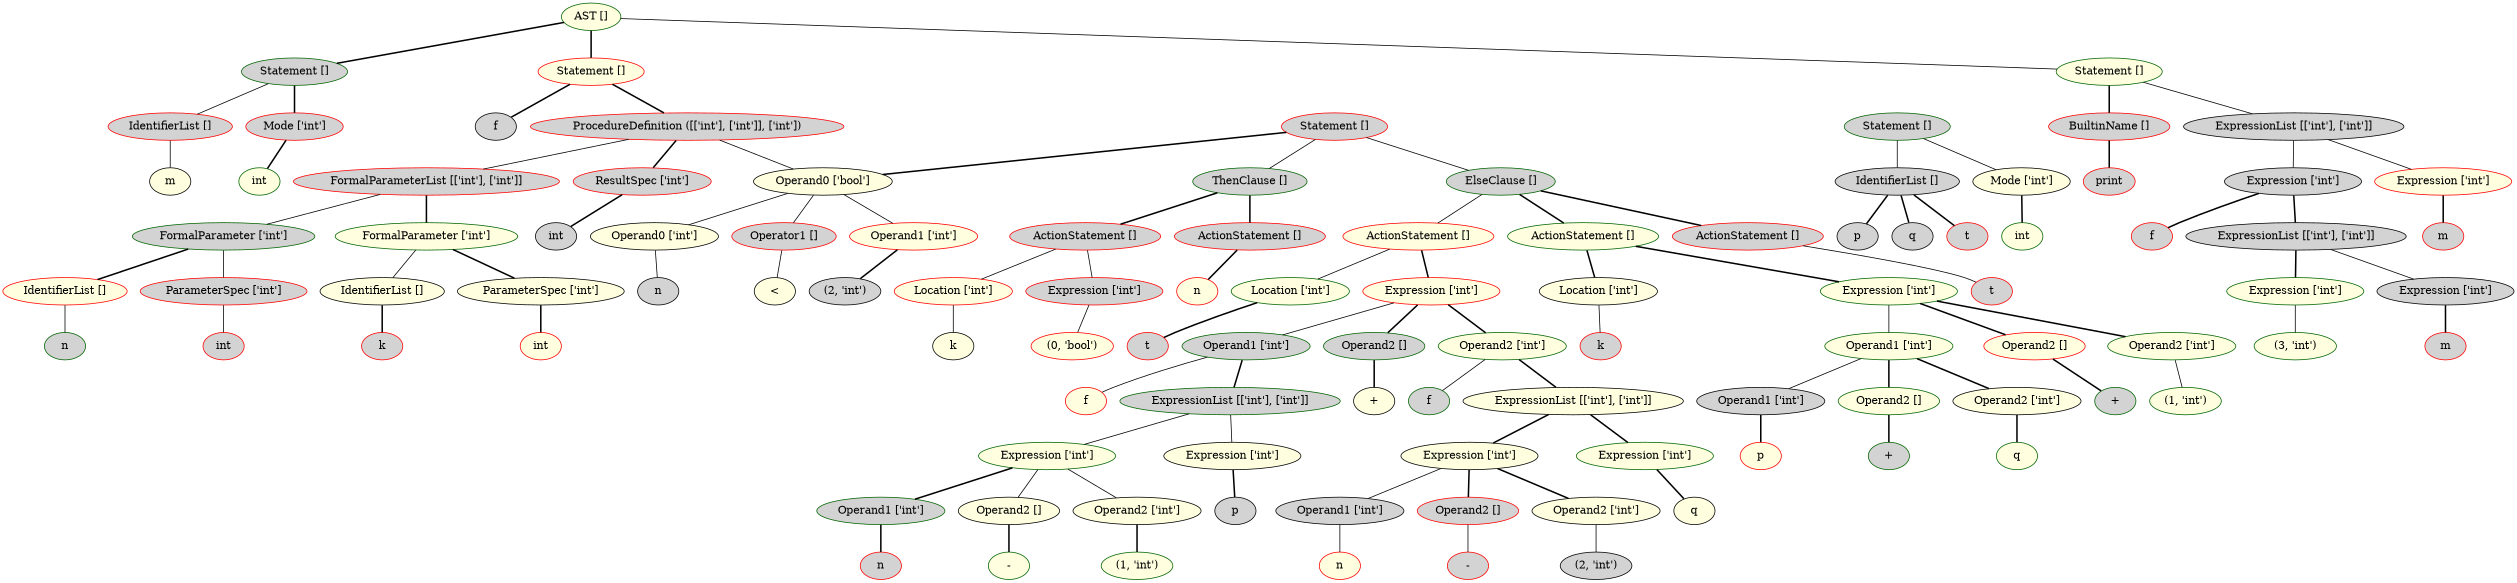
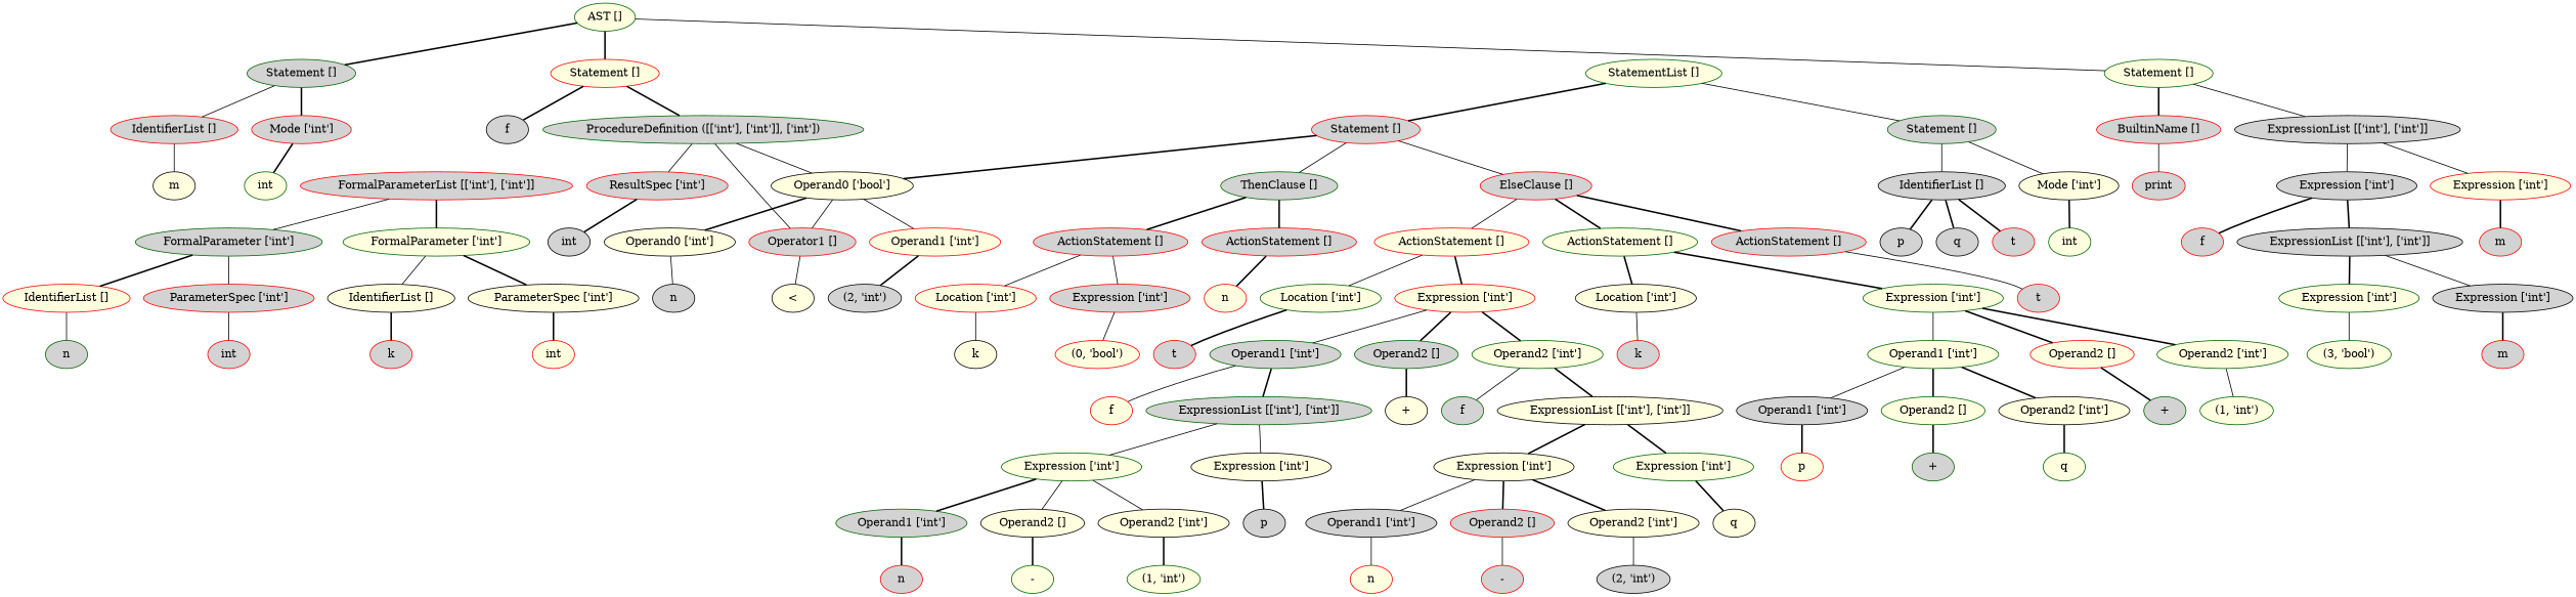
  graph {
    node [color=red fillcolor=lightgrey style=filled]
    edge [style=bold]
    n1 [color=darkgreen fillcolor=lightyellow label="AST []"]
    n2 [color=darkgreen label="Statement []"]
    n3 [fillcolor=lightyellow label="Statement []"]
    n4 [color=darkgreen fillcolor=lightyellow label="Statement []"]
    n5 [label="IdentifierList []"]
    n6 [label="Mode ['int']"]
    n7 [color=black label=f]
-   n8 [label="ProcedureDefinition ([['int'], ['int']], ['int'])"]
+   n8 [color=darkgreen label="ProcedureDefinition ([['int'], ['int']], ['int'])"]
    n9 [label="BuiltinName []"]
    n10 [color=black label="ExpressionList [['int'], ['int']]"]
    n11 [color=black fillcolor=lightyellow label=m]
    n12 [color=darkgreen fillcolor=lightyellow label=int]
    n13 [label="FormalParameterList [['int'], ['int']]"]
    n14 [label="ResultSpec ['int']"]
    n15 [color=black fillcolor=lightyellow label="Operand0 ['bool']"]
    n16 [color=darkgreen label="FormalParameter ['int']"]
    n17 [color=darkgreen fillcolor=lightyellow label="FormalParameter ['int']"]
    n18 [color=black label=int]
+   n19 [color=darkgreen fillcolor=lightyellow label="StatementList []"]
    n20 [color=darkgreen label="Statement []"]
    n21 [label="Statement []"]
    n22 [fillcolor=lightyellow label="IdentifierList []"]
    n23 [label="ParameterSpec ['int']"]
    n24 [color=black fillcolor=lightyellow label="IdentifierList []"]
    n25 [color=black fillcolor=lightyellow label="ParameterSpec ['int']"]
    n26 [color=darkgreen label=n]
    n27 [label=int]
    n28 [label=k]
    n29 [fillcolor=lightyellow label=int]
    n30 [color=black label="IdentifierList []"]
    n31 [color=black fillcolor=lightyellow label="Mode ['int']"]
    n32 [color=darkgreen label="ThenClause []"]
-   n33 [color=darkgreen label="ElseClause []"]
+   n33 [label="ElseClause []"]
    n34 [color=black label=p]
    n35 [color=black label=q]
    n36 [label=t]
    n37 [color=darkgreen fillcolor=lightyellow label=int]
    n38 [color=black fillcolor=lightyellow label="Operand0 ['int']"]
    n39 [label="Operator1 []"]
    n40 [fillcolor=lightyellow label="Operand1 ['int']"]
    n41 [label="ActionStatement []"]
    n42 [label="ActionStatement []"]
    n43 [fillcolor=lightyellow label="ActionStatement []"]
    n44 [color=darkgreen fillcolor=lightyellow label="ActionStatement []"]
    n45 [label="ActionStatement []"]
    n46 [color=black label=n]
    n47 [color=black fillcolor=lightyellow label="<"]
    n48 [color=black label="(2, 'int')"]
    n49 [fillcolor=lightyellow label="Location ['int']"]
    n50 [label="Expression ['int']"]
    n51 [fillcolor=lightyellow label=n]
    n52 [color=black fillcolor=lightyellow label=k]
    n53 [fillcolor=lightyellow label="(0, 'bool')"]
    n54 [color=darkgreen fillcolor=lightyellow label="Location ['int']"]
    n55 [fillcolor=lightyellow label="Expression ['int']"]
    n56 [color=black fillcolor=lightyellow label="Location ['int']"]
    n57 [color=darkgreen fillcolor=lightyellow label="Expression ['int']"]
    n58 [label=t]
    n59 [label=t]
    n60 [color=darkgreen label="Operand1 ['int']"]
    n61 [color=darkgreen label="Operand2 []"]
    n62 [color=darkgreen fillcolor=lightyellow label="Operand2 ['int']"]
    n63 [fillcolor=lightyellow label=f]
    n64 [color=darkgreen label="ExpressionList [['int'], ['int']]"]
    n65 [color=black fillcolor=lightyellow label="+"]
    n66 [color=darkgreen label=f]
    n67 [color=black fillcolor=lightyellow label="ExpressionList [['int'], ['int']]"]
    n68 [color=darkgreen fillcolor=lightyellow label="Expression ['int']"]
    n69 [color=black fillcolor=lightyellow label="Expression ['int']"]
    n70 [color=darkgreen label="Operand1 ['int']"]
    n71 [color=black fillcolor=lightyellow label="Operand2 []"]
    n72 [color=black fillcolor=lightyellow label="Operand2 ['int']"]
    n73 [color=black label=p]
    n74 [label=n]
    n75 [color=darkgreen fillcolor=lightyellow label="-"]
    n76 [color=darkgreen fillcolor=lightyellow label="(1, 'int')"]
    n77 [color=black fillcolor=lightyellow label="Expression ['int']"]
    n78 [color=darkgreen fillcolor=lightyellow label="Expression ['int']"]
    n79 [color=black label="Operand1 ['int']"]
    n80 [label="Operand2 []"]
    n81 [color=black fillcolor=lightyellow label="Operand2 ['int']"]
    n82 [color=black fillcolor=lightyellow label=q]
    n83 [fillcolor=lightyellow label=n]
    n84 [label="-"]
    n85 [color=black label="(2, 'int')"]
    n86 [label=k]
    n87 [color=darkgreen fillcolor=lightyellow label="Operand1 ['int']"]
    n88 [fillcolor=lightyellow label="Operand2 []"]
    n89 [color=darkgreen fillcolor=lightyellow label="Operand2 ['int']"]
    n90 [color=black label="Operand1 ['int']"]
    n91 [color=darkgreen fillcolor=lightyellow label="Operand2 []"]
    n92 [color=black fillcolor=lightyellow label="Operand2 ['int']"]
    n93 [color=darkgreen label="+"]
    n94 [color=darkgreen fillcolor=lightyellow label="(1, 'int')"]
    n95 [fillcolor=lightyellow label=p]
    n96 [color=darkgreen label="+"]
    n97 [color=darkgreen fillcolor=lightyellow label=q]
    n98 [label=print]
    n99 [color=black label="Expression ['int']"]
    n100 [fillcolor=lightyellow label="Expression ['int']"]
    n101 [label=f]
    n102 [color=black label="ExpressionList [['int'], ['int']]"]
    n103 [label=m]
    n104 [color=darkgreen fillcolor=lightyellow label="Expression ['int']"]
    n105 [color=black label="Expression ['int']"]
-   n106 [color=darkgreen fillcolor=lightyellow label="(3, 'int')"]
+   n106 [color=darkgreen fillcolor=lightyellow label="(3, 'bool')"]
    n107 [label=m]
    n1 -- n2
    n1 -- n3
    n1 -- n4 [style=solid]
    n2 -- n5 [style=solid]
    n2 -- n6
    n3 -- n7
    n3 -- n8
    n4 -- n9
    n4 -- n10 [style=solid]
    n5 -- n11 [style=solid]
    n6 -- n12
-   n8 -- n13 [style=solid]
-   n8 -- n14
+   n8 -- n39 [style=solid]
+   n8 -- n14 [style=solid]
    n8 -- n15 [style=solid]
-   n9 -- n98
+   n9 -- n98 [style=solid]
    n10 -- n99 [style=solid]
    n10 -- n100 [style=solid]
    n13 -- n16 [style=solid]
    n13 -- n17
    n14 -- n18
-   n15 -- n38 [style=solid]
+   n15 -- n38
    n15 -- n39 [style=solid]
    n15 -- n40 [style=solid]
    n16 -- n22
    n16 -- n23 [style=solid]
    n17 -- n24 [style=solid]
    n17 -- n25
+   n19 -- n20 [style=solid]
+   n19 -- n21
    n20 -- n30 [style=solid]
    n20 -- n31 [style=solid]
    n21 -- n15
    n21 -- n32 [style=solid]
    n21 -- n33 [style=solid]
    n22 -- n26 [style=solid]
    n23 -- n27 [style=solid]
    n24 -- n28
    n25 -- n29
    n30 -- n34
    n30 -- n35
    n30 -- n36
    n31 -- n37
    n32 -- n41
    n32 -- n42
    n33 -- n43 [style=solid]
    n33 -- n44
    n33 -- n45
    n38 -- n46 [style=solid]
    n39 -- n47 [style=solid]
    n40 -- n48
    n41 -- n49 [style=solid]
    n41 -- n50 [style=solid]
    n42 -- n51
    n43 -- n54 [style=solid]
    n43 -- n55
    n44 -- n56
    n44 -- n57
    n45 -- n58 [style=solid]
    n49 -- n52 [style=solid]
    n50 -- n53 [style=solid]
    n54 -- n59
    n55 -- n60 [style=solid]
    n55 -- n61
    n55 -- n62
    n56 -- n86 [style=solid]
    n57 -- n87 [style=solid]
    n57 -- n88
    n57 -- n89
    n60 -- n63 [style=solid]
    n60 -- n64
    n61 -- n65
    n62 -- n66 [style=solid]
    n62 -- n67
    n64 -- n68 [style=solid]
    n64 -- n69 [style=solid]
    n67 -- n77
    n67 -- n78
    n68 -- n70
    n68 -- n71 [style=solid]
    n68 -- n72 [style=solid]
    n69 -- n73
    n70 -- n74
    n71 -- n75
    n72 -- n76
    n77 -- n79 [style=solid]
    n77 -- n80
    n77 -- n81
    n78 -- n82
    n79 -- n83 [style=solid]
    n80 -- n84 [style=solid]
    n81 -- n85 [style=solid]
    n87 -- n90 [style=solid]
    n87 -- n91
    n87 -- n92
    n88 -- n93
    n89 -- n94 [style=solid]
    n90 -- n95
    n91 -- n96
    n92 -- n97
    n99 -- n101
    n99 -- n102
    n100 -- n103
    n102 -- n104
    n102 -- n105 [style=solid]
    n104 -- n106 [style=solid]
    n105 -- n107
  }
